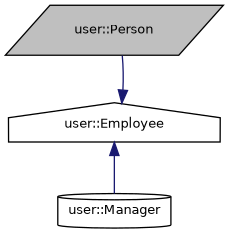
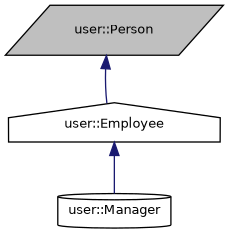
  digraph {
    node [color=black fillcolor=white fontname=Helvetica fontsize=10 style=filled]
    edge [color=midnightblue dir=back fontname=Helvetica fontsize=10 labelfontname=Helvetica labelfontsize=10 style=solid]
    n1 [fillcolor=grey75 fontcolor=black height=0.2 label="user::Person" shape=parallelogram width=0.4]
    n2 [height=0.2 label="user::Employee" shape=house width=0.4]
    n3 [height=0.2 label="user::Manager" shape=cylinder width=0.4]
-   n2 -> n1
+   n1 -> n2
    n2 -> n3
  }
